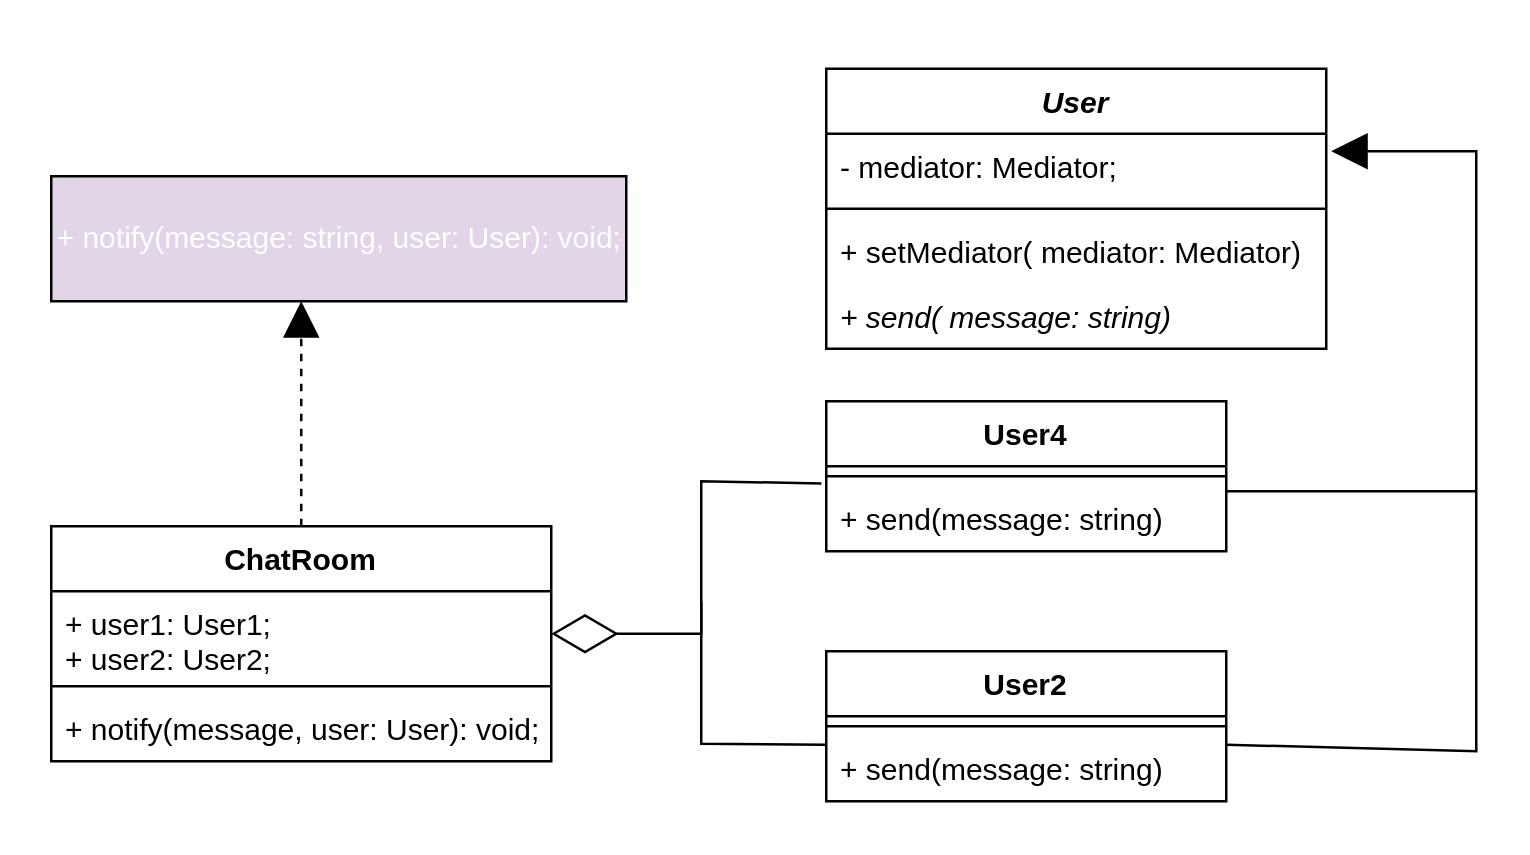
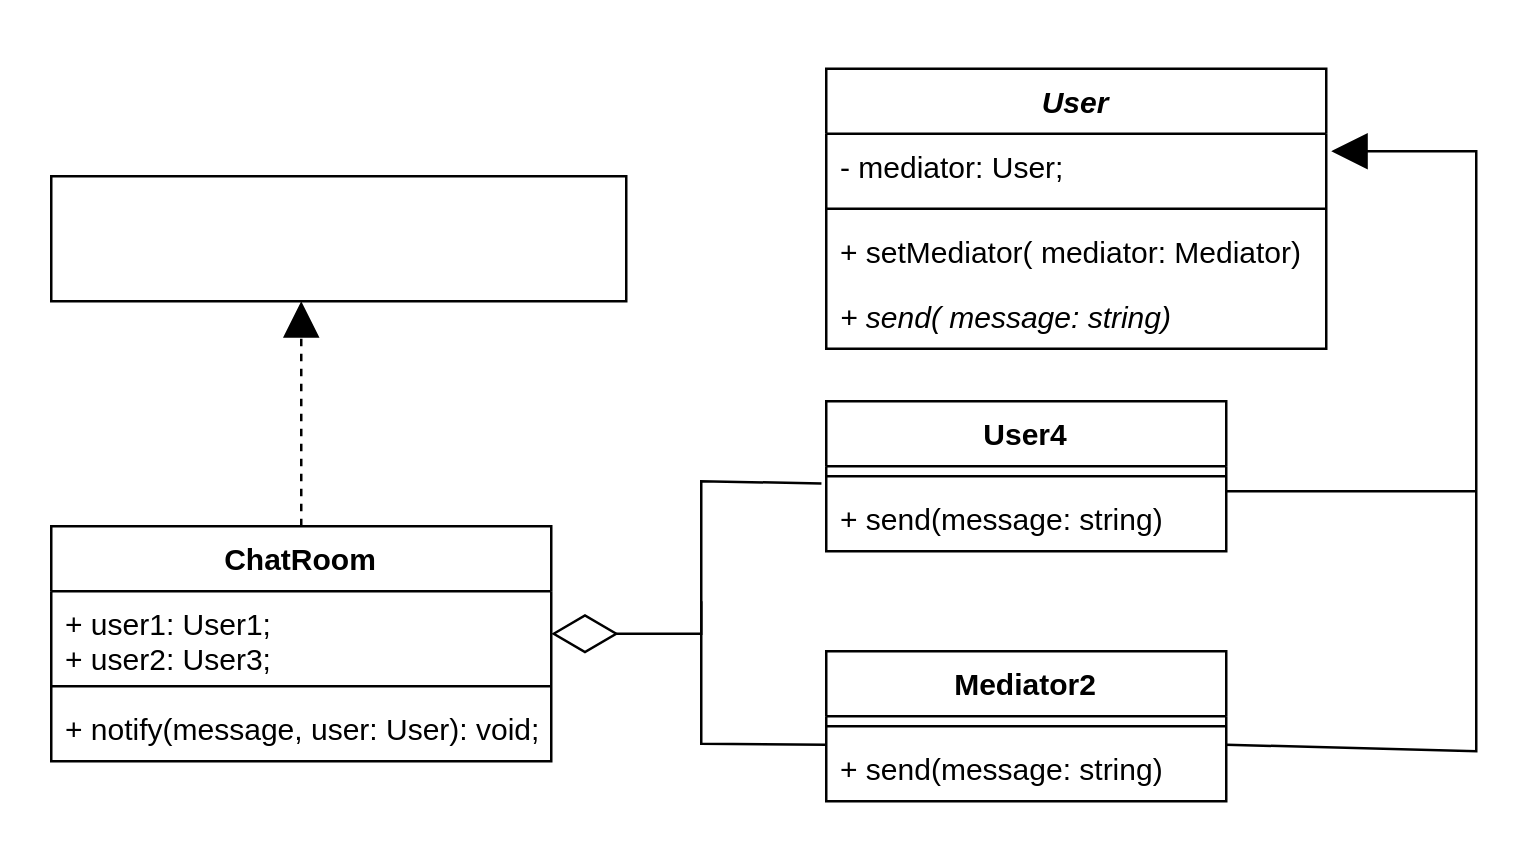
  <mxCell id="0" />
  <mxCell id="1" parent="0" />
  <mxCell id="2" value="ChatRoom" style="swimlane;fontStyle=1;align=center;verticalAlign=top;childLayout=stackLayout;horizontal=1;startSize=26;horizontalStack=0;resizeParent=1;resizeParentMax=0;resizeLast=0;collapsible=1;marginBottom=0;" parent="1" vertex="1"><mxGeometry x="20" y="210" width="200" height="94" as="geometry" /></mxCell>
- <mxCell id="3" value="+ user1: User1;&#10;+ user2: User2;" style="text;strokeColor=none;fillColor=none;align=left;verticalAlign=top;spacingLeft=4;spacingRight=4;overflow=hidden;rotatable=0;points=[[0,0.5],[1,0.5]];portConstraint=eastwest;" parent="2" vertex="1"><mxGeometry y="26" width="200" height="34" as="geometry" /></mxCell>
+ <mxCell id="3" value="+ user1: User1;&#10;+ user2: User3;" style="text;strokeColor=none;fillColor=none;align=left;verticalAlign=top;spacingLeft=4;spacingRight=4;overflow=hidden;rotatable=0;points=[[0,0.5],[1,0.5]];portConstraint=eastwest;" parent="2" vertex="1"><mxGeometry y="26" width="200" height="34" as="geometry" /></mxCell>
  <mxCell id="4" value="" style="line;strokeWidth=1;fillColor=none;align=left;verticalAlign=middle;spacingTop=-1;spacingLeft=3;spacingRight=3;rotatable=0;labelPosition=right;points=[];portConstraint=eastwest;" parent="2" vertex="1"><mxGeometry y="60" width="200" height="8" as="geometry" /></mxCell>
  <mxCell id="5" value="+ notify(message, user: User): void;" style="text;strokeColor=none;fillColor=none;align=left;verticalAlign=top;spacingLeft=4;spacingRight=4;overflow=hidden;rotatable=0;points=[[0,0.5],[1,0.5]];portConstraint=eastwest;" parent="2" vertex="1"><mxGeometry y="68" width="200" height="26" as="geometry" /></mxCell>
  <mxCell id="6" value="" style="group" parent="1" vertex="1" connectable="0"><mxGeometry x="20" y="20" width="230" height="100" as="geometry" /></mxCell>
- <mxCell id="7" value="&lt;div style=&quot;line-height: 19px&quot;&gt;&lt;font style=&quot;font-size: 12px&quot; color=&quot;#ffffff&quot;&gt;+&amp;nbsp;&lt;/font&gt;&lt;font color=&quot;#ffffff&quot; style=&quot;font-size: 12px&quot;&gt;notify&lt;/font&gt;&lt;span style=&quot;color: rgb(255 , 255 , 255)&quot;&gt;(message:&amp;nbsp;string,&amp;nbsp;user:&amp;nbsp;User):&amp;nbsp;void;&lt;/span&gt;&lt;br&gt;&lt;/div&gt;" style="html=1;fillColor=#e1d5e7;" parent="6" vertex="1"><mxGeometry y="50" width="230" height="50" as="geometry" /></mxCell>
+ <mxCell id="7" value="&lt;div style=&quot;line-height: 19px&quot;&gt;&lt;font style=&quot;font-size: 12px&quot; color=&quot;#ffffff&quot;&gt;+&amp;nbsp;&lt;/font&gt;&lt;font color=&quot;#ffffff&quot; style=&quot;font-size: 12px&quot;&gt;notify&lt;/font&gt;&lt;span style=&quot;color: rgb(255 , 255 , 255)&quot;&gt;(message:&amp;nbsp;string,&amp;nbsp;user:&amp;nbsp;User):&amp;nbsp;void;&lt;/span&gt;&lt;br&gt;&lt;/div&gt;" style="html=1;" parent="6" vertex="1"><mxGeometry y="50" width="230" height="50" as="geometry" /></mxCell>
  <mxCell id="8" value="User" style="swimlane;fontStyle=3;align=center;verticalAlign=top;childLayout=stackLayout;horizontal=1;startSize=26;horizontalStack=0;resizeParent=1;resizeParentMax=0;resizeLast=0;collapsible=1;marginBottom=0;" parent="1" vertex="1"><mxGeometry x="330" y="27" width="200" height="112" as="geometry" /></mxCell>
- <mxCell id="9" value="- mediator: Mediator;" style="text;strokeColor=none;fillColor=none;align=left;verticalAlign=top;spacingLeft=4;spacingRight=4;overflow=hidden;rotatable=0;points=[[0,0.5],[1,0.5]];portConstraint=eastwest;" parent="8" vertex="1"><mxGeometry y="26" width="200" height="26" as="geometry" /></mxCell>
+ <mxCell id="9" value="- mediator: User;" style="text;strokeColor=none;fillColor=none;align=left;verticalAlign=top;spacingLeft=4;spacingRight=4;overflow=hidden;rotatable=0;points=[[0,0.5],[1,0.5]];portConstraint=eastwest;" parent="8" vertex="1"><mxGeometry y="26" width="200" height="26" as="geometry" /></mxCell>
  <mxCell id="10" value="" style="line;strokeWidth=1;fillColor=none;align=left;verticalAlign=middle;spacingTop=-1;spacingLeft=3;spacingRight=3;rotatable=0;labelPosition=right;points=[];portConstraint=eastwest;" parent="8" vertex="1"><mxGeometry y="52" width="200" height="8" as="geometry" /></mxCell>
  <mxCell id="11" value="+ setMediator( mediator: Mediator)" style="text;strokeColor=none;fillColor=none;align=left;verticalAlign=top;spacingLeft=4;spacingRight=4;overflow=hidden;rotatable=0;points=[[0,0.5],[1,0.5]];portConstraint=eastwest;" parent="8" vertex="1"><mxGeometry y="60" width="200" height="26" as="geometry" /></mxCell>
  <mxCell id="12" value="+ send( message: string)" style="text;strokeColor=none;fillColor=none;align=left;verticalAlign=top;spacingLeft=4;spacingRight=4;overflow=hidden;rotatable=0;points=[[0,0.5],[1,0.5]];portConstraint=eastwest;fontStyle=2" vertex="1" parent="8"><mxGeometry y="86" width="200" height="26" as="geometry" /></mxCell>
  <mxCell id="13" value="User4" style="swimlane;fontStyle=1;align=center;verticalAlign=top;childLayout=stackLayout;horizontal=1;startSize=26;horizontalStack=0;resizeParent=1;resizeParentMax=0;resizeLast=0;collapsible=1;marginBottom=0;" parent="1" vertex="1"><mxGeometry x="330" y="160" width="160" height="60" as="geometry" /></mxCell>
  <mxCell id="14" value="" style="line;strokeWidth=1;fillColor=none;align=left;verticalAlign=middle;spacingTop=-1;spacingLeft=3;spacingRight=3;rotatable=0;labelPosition=right;points=[];portConstraint=eastwest;" parent="13" vertex="1"><mxGeometry y="26" width="160" height="8" as="geometry" /></mxCell>
  <mxCell id="15" value="+ send(message: string)" style="text;strokeColor=none;fillColor=none;align=left;verticalAlign=top;spacingLeft=4;spacingRight=4;overflow=hidden;rotatable=0;points=[[0,0.5],[1,0.5]];portConstraint=eastwest;" parent="13" vertex="1"><mxGeometry y="34" width="160" height="26" as="geometry" /></mxCell>
- <mxCell id="16" value="User2" style="swimlane;fontStyle=1;align=center;verticalAlign=top;childLayout=stackLayout;horizontal=1;startSize=26;horizontalStack=0;resizeParent=1;resizeParentMax=0;resizeLast=0;collapsible=1;marginBottom=0;" parent="1" vertex="1"><mxGeometry x="330" y="260" width="160" height="60" as="geometry" /></mxCell>
+ <mxCell id="16" value="Mediator2" style="swimlane;fontStyle=1;align=center;verticalAlign=top;childLayout=stackLayout;horizontal=1;startSize=26;horizontalStack=0;resizeParent=1;resizeParentMax=0;resizeLast=0;collapsible=1;marginBottom=0;" parent="1" vertex="1"><mxGeometry x="330" y="260" width="160" height="60" as="geometry" /></mxCell>
  <mxCell id="17" value="" style="line;strokeWidth=1;fillColor=none;align=left;verticalAlign=middle;spacingTop=-1;spacingLeft=3;spacingRight=3;rotatable=0;labelPosition=right;points=[];portConstraint=eastwest;" parent="16" vertex="1"><mxGeometry y="26" width="160" height="8" as="geometry" /></mxCell>
  <mxCell id="18" value="+ send(message: string)" style="text;strokeColor=none;fillColor=none;align=left;verticalAlign=top;spacingLeft=4;spacingRight=4;overflow=hidden;rotatable=0;points=[[0,0.5],[1,0.5]];portConstraint=eastwest;" parent="16" vertex="1"><mxGeometry y="34" width="160" height="26" as="geometry" /></mxCell>
  <mxCell id="19" value="" style="endArrow=diamondThin;endFill=0;endSize=24;html=1;entryX=1;entryY=0.5;entryDx=0;entryDy=0;exitX=-0.012;exitY=-0.043;exitDx=0;exitDy=0;rounded=0;exitPerimeter=0;" parent="1" source="15" target="3" edge="1"><mxGeometry width="160" relative="1" as="geometry"><mxPoint x="310" y="213" as="sourcePoint" /><mxPoint x="360" y="200" as="targetPoint" /><Array as="points"><mxPoint x="280" y="192" /><mxPoint x="280" y="253" /></Array></mxGeometry></mxCell>
  <mxCell id="20" value="" style="endArrow=none;endFill=0;endSize=24;html=1;entryX=0;entryY=0.13;entryDx=0;entryDy=0;rounded=0;entryPerimeter=0;" parent="1" target="18" edge="1"><mxGeometry width="160" relative="1" as="geometry"><mxPoint x="280" y="240" as="sourcePoint" /><mxPoint x="360" y="200" as="targetPoint" /><Array as="points"><mxPoint x="280" y="297" /></Array></mxGeometry></mxCell>
  <mxCell id="21" value="" style="endArrow=block;endFill=1;endSize=12;html=1;entryX=1;entryY=0.5;entryDx=0;entryDy=0;exitX=1.013;exitY=0.109;exitDx=0;exitDy=0;exitPerimeter=0;strokeColor=none;rounded=0;" parent="1" source="18" target="9" edge="1"><mxGeometry width="160" relative="1" as="geometry"><mxPoint x="590" y="310" as="sourcePoint" /><mxPoint x="590" y="60" as="targetPoint" /><Array as="points"><mxPoint x="590" y="299" /><mxPoint x="590" y="66" /></Array></mxGeometry></mxCell>
  <mxCell id="22" value="" style="endArrow=block;dashed=1;endFill=1;endSize=12;html=1;exitX=0.5;exitY=0;exitDx=0;exitDy=0;" parent="1" source="2" edge="1"><mxGeometry width="160" relative="1" as="geometry"><mxPoint x="200" y="200" as="sourcePoint" /><mxPoint x="120" y="120" as="targetPoint" /></mxGeometry></mxCell>
  <mxCell id="23" value="" style="endArrow=block;endFill=1;endSize=12;html=1;entryX=1.01;entryY=0.269;entryDx=0;entryDy=0;entryPerimeter=0;exitX=1;exitY=0.13;exitDx=0;exitDy=0;exitPerimeter=0;rounded=0;" parent="1" source="18" target="9" edge="1"><mxGeometry width="160" relative="1" as="geometry"><mxPoint x="580" y="300" as="sourcePoint" /><mxPoint x="580" y="60" as="targetPoint" /><Array as="points"><mxPoint x="590" y="300" /><mxPoint x="590" y="60" /></Array></mxGeometry></mxCell>
  <mxCell id="24" value="" style="endArrow=none;endFill=0;endSize=12;html=1;" parent="1" edge="1"><mxGeometry width="160" relative="1" as="geometry"><mxPoint x="590" y="196" as="sourcePoint" /><mxPoint x="490" y="196" as="targetPoint" /></mxGeometry></mxCell>
